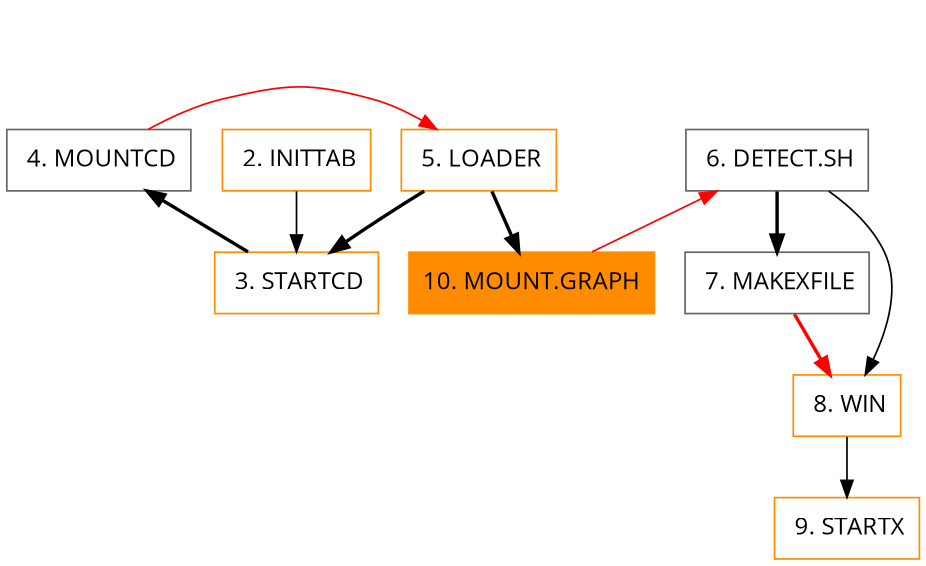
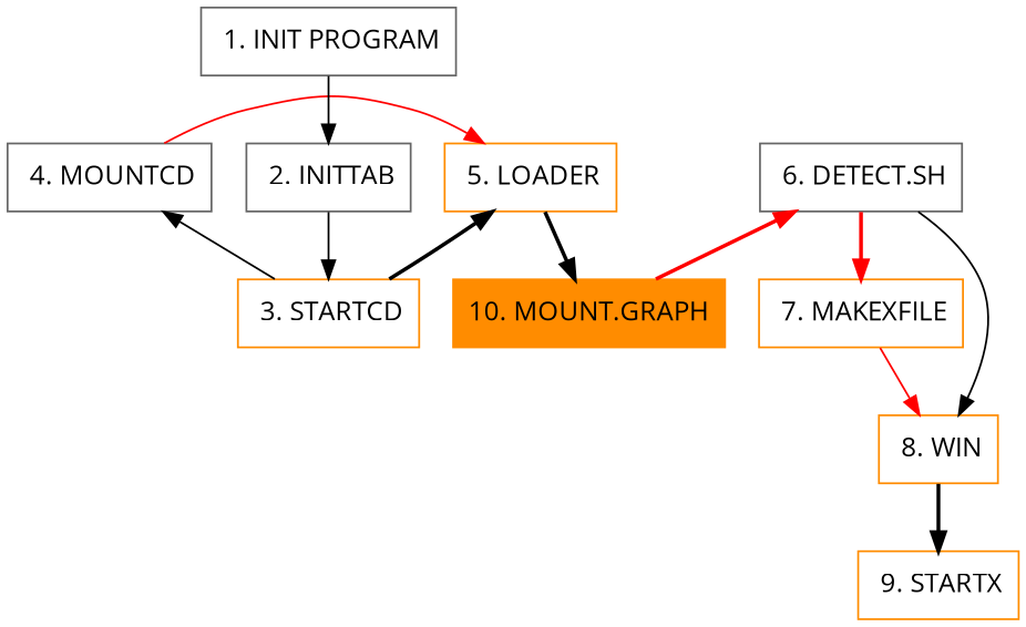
  digraph {
    fontname="Open Sans"
    node [color=darkorange fontname="Open Sans" shape=box]
    edge [fontname="Open Sans" style=bold]
    n1 [color=gray40 label=" 4. MOUNTCD"]
    n2 [label=" 5. LOADER"]
    n3 [color=gray40 label=" 6. DETECT.SH"]
    n4 [label="10. MOUNT.GRAPH" style=filled]
-   n5 [color=gray40 label=" 7. MAKEXFILE"]
+   n5 [label=" 7. MAKEXFILE"]
    n6 [label=" 8. WIN"]
-   n8 [label=" 2. INITTAB"]
+   n7 [color=gray40 label=" 1. INIT PROGRAM"]
+   n8 [color=gray40 label=" 2. INITTAB"]
    n9 [label=" 3. STARTCD"]
    n10 [label=" 9. STARTX"]
    subgraph sub_1 {
      rank=same
      n1
      n2
      n3
    }
    n1 -> n2 [color=red style=solid]
    n2 -> n4
-   n3 -> n5
+   n3 -> n5 [color=red]
    n3 -> n6 [style=solid]
-   n4 -> n3 [color=red style=solid]
-   n5 -> n6 [color=red]
-   n6 -> n10 [style=solid]
+   n4 -> n3 [color=red]
+   n5 -> n6 [color=red style=solid]
+   n6 -> n10
+   n7 -> n8 [style=solid]
    n8 -> n9 [style=solid]
-   n9 -> n1
-   n2 -> n9
+   n9 -> n1 [style=solid]
+   n9 -> n2
  }
